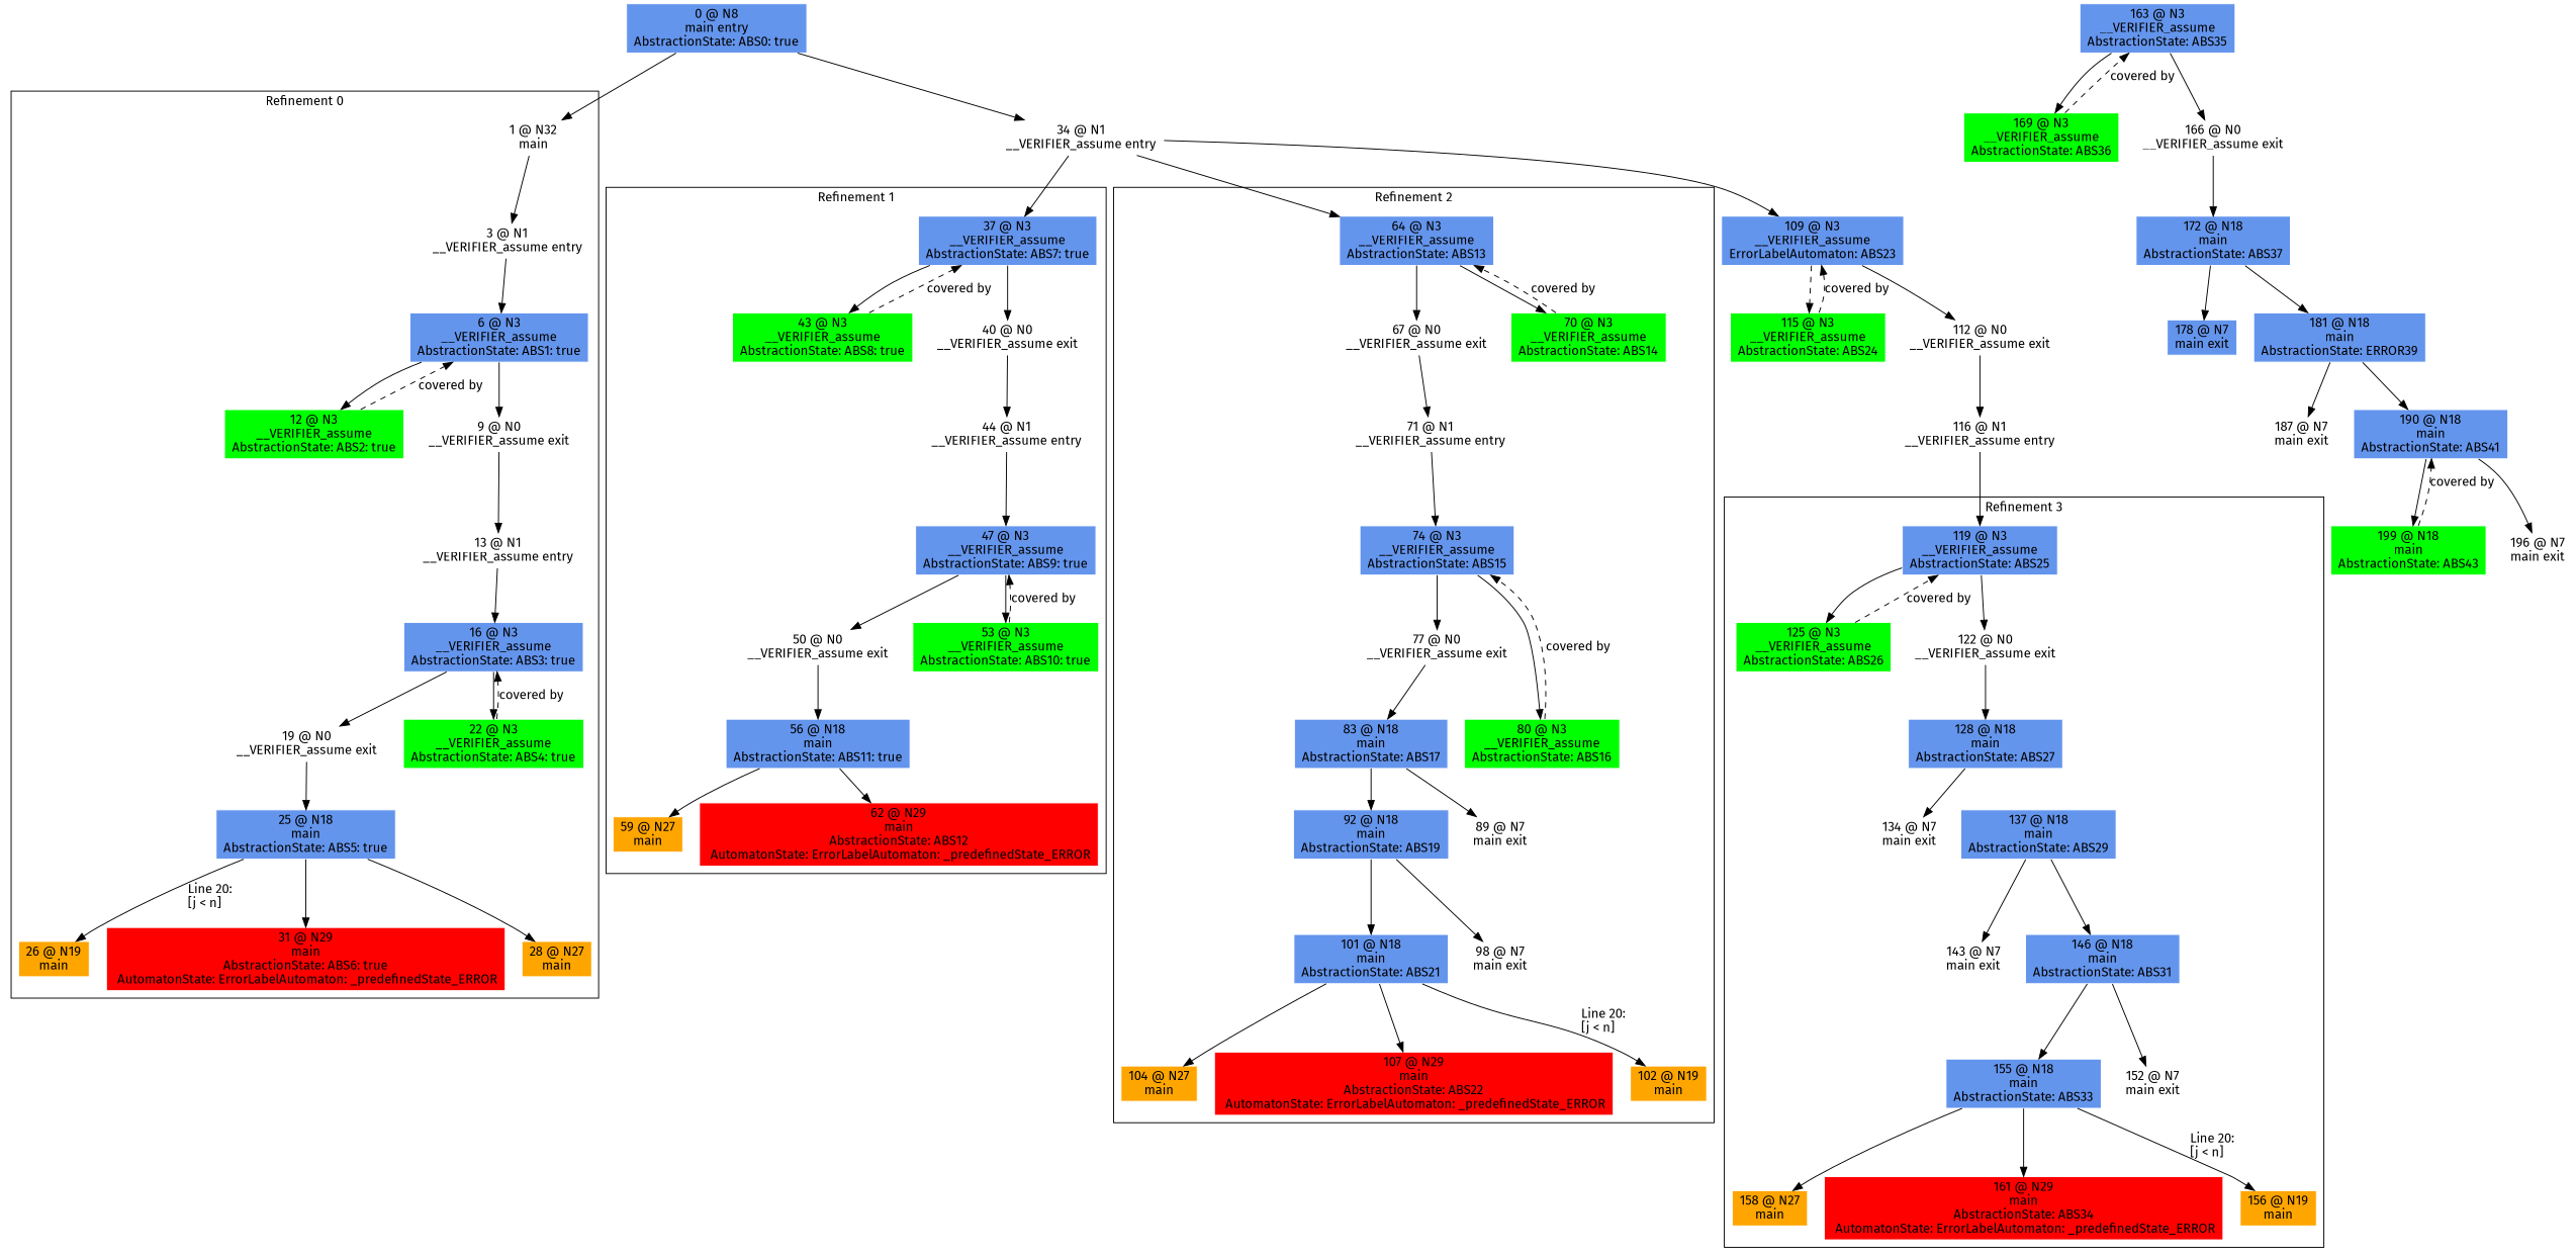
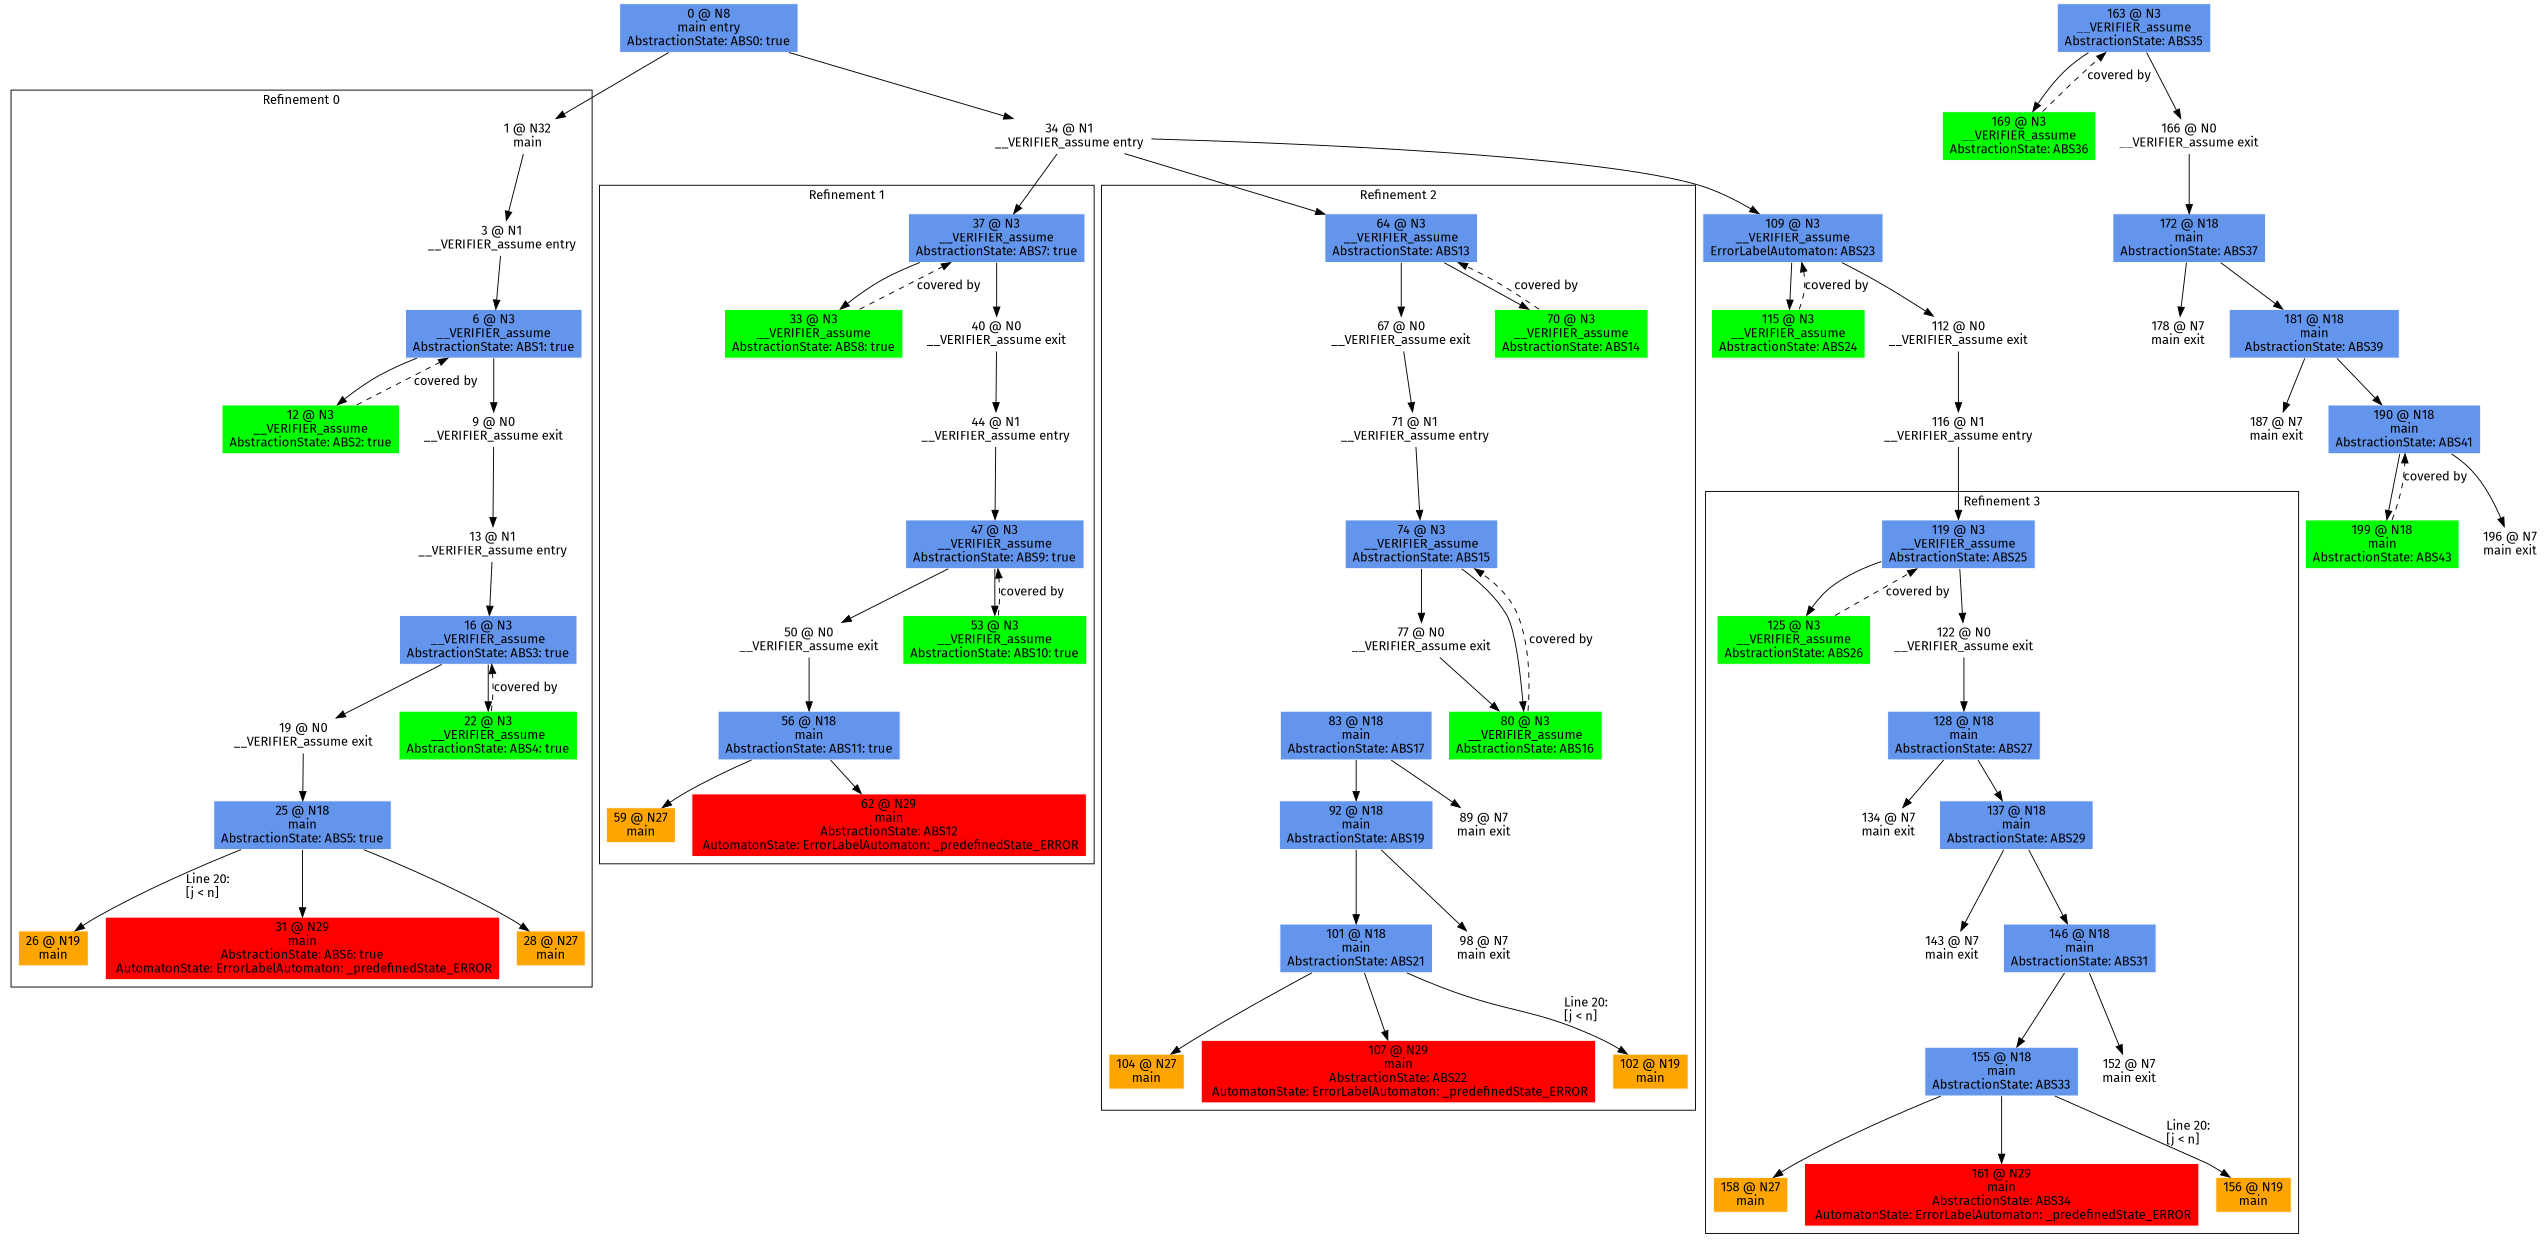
  digraph {
    fontname="Fira Sans"
    node [color=white fontname="Fira Sans" shape=box style=filled]
    edge [fontname="Fira Sans"]
    n1 [label="1 @ N32\nmain\n"]
    n2 [label="3 @ N1\n__VERIFIER_assume entry\n"]
    n3 [fillcolor=cornflowerblue label="6 @ N3\n__VERIFIER_assume\nAbstractionState: ABS1: true\n"]
    n4 [fillcolor=green label="12 @ N3\n__VERIFIER_assume\nAbstractionState: ABS2: true\n"]
    n5 [label="9 @ N0\n__VERIFIER_assume exit\n"]
    n6 [label="13 @ N1\n__VERIFIER_assume entry\n"]
    n7 [fillcolor=cornflowerblue label="16 @ N3\n__VERIFIER_assume\nAbstractionState: ABS3: true\n"]
    n8 [label="19 @ N0\n__VERIFIER_assume exit\n"]
    n9 [fillcolor=green label="22 @ N3\n__VERIFIER_assume\nAbstractionState: ABS4: true\n"]
    n10 [fillcolor=cornflowerblue label="25 @ N18\nmain\nAbstractionState: ABS5: true\n"]
    n11 [fillcolor=orange label="26 @ N19\nmain\n"]
    n12 [fillcolor=red label="31 @ N29\nmain\nAbstractionState: ABS6: true\n AutomatonState: ErrorLabelAutomaton: _predefinedState_ERROR\n"]
    n13 [fillcolor=orange label="28 @ N27\nmain\n"]
    n14 [fillcolor=cornflowerblue label="37 @ N3\n__VERIFIER_assume\nAbstractionState: ABS7: true\n"]
-   n15 [fillcolor=green label="43 @ N3\n__VERIFIER_assume\nAbstractionState: ABS8: true\n"]
+   n15 [fillcolor=green label="33 @ N3\n__VERIFIER_assume\nAbstractionState: ABS8: true\n"]
    n16 [label="40 @ N0\n__VERIFIER_assume exit\n"]
    n17 [label="44 @ N1\n__VERIFIER_assume entry\n"]
    n18 [fillcolor=cornflowerblue label="47 @ N3\n__VERIFIER_assume\nAbstractionState: ABS9: true\n"]
    n19 [label="50 @ N0\n__VERIFIER_assume exit\n"]
    n20 [fillcolor=green label="53 @ N3\n__VERIFIER_assume\nAbstractionState: ABS10: true\n"]
    n21 [fillcolor=cornflowerblue label="56 @ N18\nmain\nAbstractionState: ABS11: true\n"]
    n22 [fillcolor=orange label="59 @ N27\nmain\n"]
    n23 [fillcolor=red label="62 @ N29\nmain\nAbstractionState: ABS12\n AutomatonState: ErrorLabelAutomaton: _predefinedState_ERROR\n"]
    n24 [fillcolor=cornflowerblue label="64 @ N3\n__VERIFIER_assume\nAbstractionState: ABS13\n"]
    n25 [label="67 @ N0\n__VERIFIER_assume exit\n"]
    n26 [fillcolor=green label="70 @ N3\n__VERIFIER_assume\nAbstractionState: ABS14\n"]
    n27 [label="71 @ N1\n__VERIFIER_assume entry\n"]
    n28 [fillcolor=cornflowerblue label="74 @ N3\n__VERIFIER_assume\nAbstractionState: ABS15\n"]
    n29 [label="77 @ N0\n__VERIFIER_assume exit\n"]
    n30 [fillcolor=green label="80 @ N3\n__VERIFIER_assume\nAbstractionState: ABS16\n"]
    n31 [fillcolor=cornflowerblue label="83 @ N18\nmain\nAbstractionState: ABS17\n"]
    n32 [fillcolor=cornflowerblue label="92 @ N18\nmain\nAbstractionState: ABS19\n"]
    n33 [label="89 @ N7\nmain exit\n"]
    n34 [fillcolor=cornflowerblue label="101 @ N18\nmain\nAbstractionState: ABS21\n"]
    n35 [label="98 @ N7\nmain exit\n"]
    n36 [fillcolor=orange label="104 @ N27\nmain\n"]
    n37 [fillcolor=red label="107 @ N29\nmain\nAbstractionState: ABS22\n AutomatonState: ErrorLabelAutomaton: _predefinedState_ERROR\n"]
    n38 [fillcolor=orange label="102 @ N19\nmain\n"]
    n39 [fillcolor=cornflowerblue label="119 @ N3\n__VERIFIER_assume\nAbstractionState: ABS25\n"]
    n40 [fillcolor=green label="125 @ N3\n__VERIFIER_assume\nAbstractionState: ABS26\n"]
    n41 [label="122 @ N0\n__VERIFIER_assume exit\n"]
    n42 [fillcolor=cornflowerblue label="128 @ N18\nmain\nAbstractionState: ABS27\n"]
    n43 [label="134 @ N7\nmain exit\n"]
    n44 [fillcolor=cornflowerblue label="137 @ N18\nmain\nAbstractionState: ABS29\n"]
    n45 [label="143 @ N7\nmain exit\n"]
    n46 [fillcolor=cornflowerblue label="146 @ N18\nmain\nAbstractionState: ABS31\n"]
    n47 [fillcolor=cornflowerblue label="155 @ N18\nmain\nAbstractionState: ABS33\n"]
    n48 [label="152 @ N7\nmain exit\n"]
    n49 [fillcolor=orange label="158 @ N27\nmain\n"]
    n50 [fillcolor=red label="161 @ N29\nmain\nAbstractionState: ABS34\n AutomatonState: ErrorLabelAutomaton: _predefinedState_ERROR\n"]
    n51 [fillcolor=orange label="156 @ N19\nmain\n"]
    n52 [fillcolor=cornflowerblue label="0 @ N8\nmain entry\nAbstractionState: ABS0: true\n"]
    n53 [label="34 @ N1\n__VERIFIER_assume entry\n"]
    n54 [fillcolor=cornflowerblue label="109 @ N3\n__VERIFIER_assume\nErrorLabelAutomaton: ABS23\n"]
    n55 [fillcolor=green label="115 @ N3\n__VERIFIER_assume\nAbstractionState: ABS24\n"]
    n56 [label="112 @ N0\n__VERIFIER_assume exit\n"]
    n57 [label="116 @ N1\n__VERIFIER_assume entry\n"]
    n58 [fillcolor=cornflowerblue label="163 @ N3\n__VERIFIER_assume\nAbstractionState: ABS35\n"]
    n59 [fillcolor=green label="169 @ N3\n__VERIFIER_assume\nAbstractionState: ABS36\n"]
    n60 [label="166 @ N0\n__VERIFIER_assume exit\n"]
    n61 [fillcolor=cornflowerblue label="172 @ N18\nmain\nAbstractionState: ABS37\n"]
-   n62 [label="178 @ N7\nmain exit\n" fillcolor=cornflowerblue]
-   n63 [fillcolor=cornflowerblue label="181 @ N18\nmain\nAbstractionState: ERROR39\n"]
+   n62 [label="178 @ N7\nmain exit\n"]
+   n63 [fillcolor=cornflowerblue label="181 @ N18\nmain\nAbstractionState: ABS39\n"]
    n64 [label="187 @ N7\nmain exit\n"]
    n65 [fillcolor=cornflowerblue label="190 @ N18\nmain\nAbstractionState: ABS41\n"]
    n66 [fillcolor=green label="199 @ N18\nmain\nAbstractionState: ABS43\n"]
    n67 [label="196 @ N7\nmain exit\n"]
    subgraph cluster_1 {
      label="Refinement 0"
      n1
      n2
      n3
      n4
      n5
      n6
      n7
      n8
      n9
      n10
      n11
      n12
      n13
    }
    subgraph cluster_2 {
      label="Refinement 1"
      n14
      n15
      n16
      n17
      n18
      n19
      n20
      n21
      n22
      n23
    }
    subgraph cluster_3 {
      label="Refinement 2"
      n24
      n25
      n26
      n27
      n28
      n29
      n30
      n31
      n32
      n33
      n34
      n35
      n36
      n37
      n38
    }
    subgraph cluster_4 {
      label="Refinement 3"
      n39
      n40
      n41
      n42
      n43
      n44
      n45
      n46
      n47
      n48
      n49
      n50
      n51
    }
    n1 -> n2
    n2 -> n3
    n3 -> n4
    n3 -> n5
    n4 -> n3 [label="covered by" style=dashed weight=0]
    n5 -> n6
    n6 -> n7
    n7 -> n8
    n7 -> n9
    n8 -> n10
    n9 -> n7 [label="covered by" style=dashed weight=0]
    n10 -> n11 [label="Line 20: \l[j < n]\l"]
    n10 -> n12
    n10 -> n13
    n14 -> n15
    n14 -> n16
    n15 -> n14 [label="covered by" style=dashed weight=0]
    n16 -> n17
    n17 -> n18
    n18 -> n19
    n18 -> n20
    n19 -> n21
    n20 -> n18 [label="covered by" style=dashed weight=0]
    n21 -> n22
    n21 -> n23
    n24 -> n25
    n24 -> n26
    n25 -> n27
    n26 -> n24 [label="covered by" style=dashed weight=0]
    n27 -> n28
    n28 -> n29
    n28 -> n30
-   n29 -> n31
+   n29 -> n30
    n30 -> n28 [label="covered by" style=dashed weight=0]
    n31 -> n32
    n31 -> n33
    n32 -> n34
    n32 -> n35
    n34 -> n36
    n34 -> n37
    n34 -> n38 [label="Line 20: \l[j < n]\l"]
    n39 -> n40
    n39 -> n41
    n40 -> n39 [label="covered by" style=dashed weight=0]
    n41 -> n42
    n42 -> n43
+   n42 -> n44
    n44 -> n45
    n44 -> n46
    n46 -> n47
    n46 -> n48
    n47 -> n49
    n47 -> n50
    n47 -> n51 [label="Line 20: \l[j < n]\l"]
    n52 -> n1
    n52 -> n53
    n53 -> n14
    n53 -> n24
    n53 -> n54
-   n54 -> n55 [style=dashed]
+   n54 -> n55
    n54 -> n56
    n55 -> n54 [label="covered by" style=dashed weight=0]
    n56 -> n57
    n57 -> n39
    n58 -> n59
    n58 -> n60
    n59 -> n58 [label="covered by" style=dashed weight=0]
    n60 -> n61
    n61 -> n62
    n61 -> n63
    n63 -> n64
    n63 -> n65
    n65 -> n66
    n65 -> n67
    n66 -> n65 [label="covered by" style=dashed weight=0]
  }
